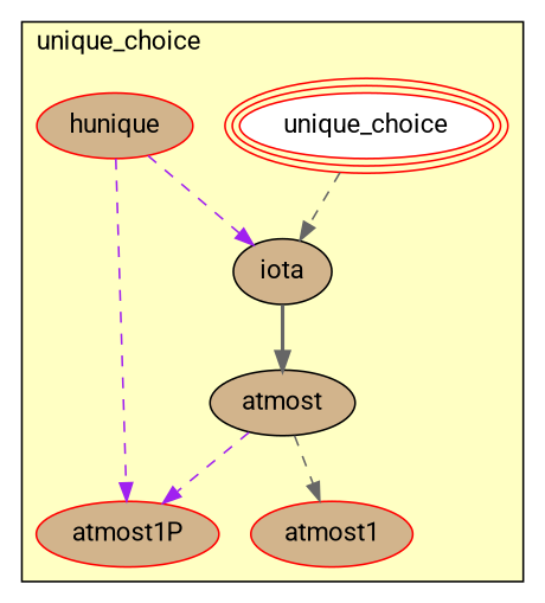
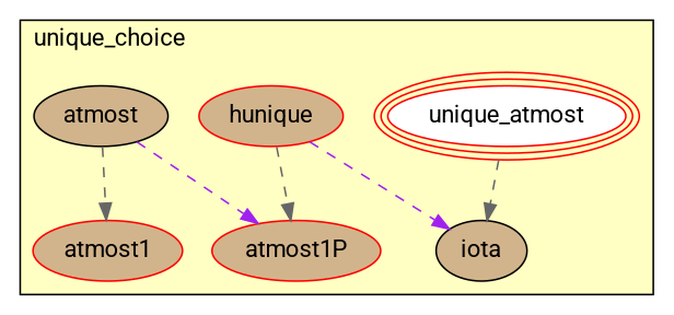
  digraph {
    fontname=Roboto
    node [color=red fillcolor=tan fontname=Roboto style=filled]
    edge [color=gray40 fontname=Roboto style=dashed]
-   n1 [fillcolor=white label=unique_choice peripheries=3]
+   n1 [fillcolor=white label=unique_atmost peripheries=3]
    n2 [color=black label=iota]
    n3 [color=black label=atmost]
    n4 [label=hunique]
    n5 [label=atmost1P]
    n6 [label=atmost1]
    subgraph cluster_1 {
      fillcolor="#FFFFC3"
      label=unique_choice
      labeljust=l
      style=filled
      n1
      n2
      n3
      n4
      n5
      n6
    }
    n1 -> n2
-   n2 -> n3 [style=bold]
    n3 -> n5 [color=purple]
    n3 -> n6
    n4 -> n2 [color=purple]
-   n4 -> n5 [color=purple]
+   n4 -> n5
  }
